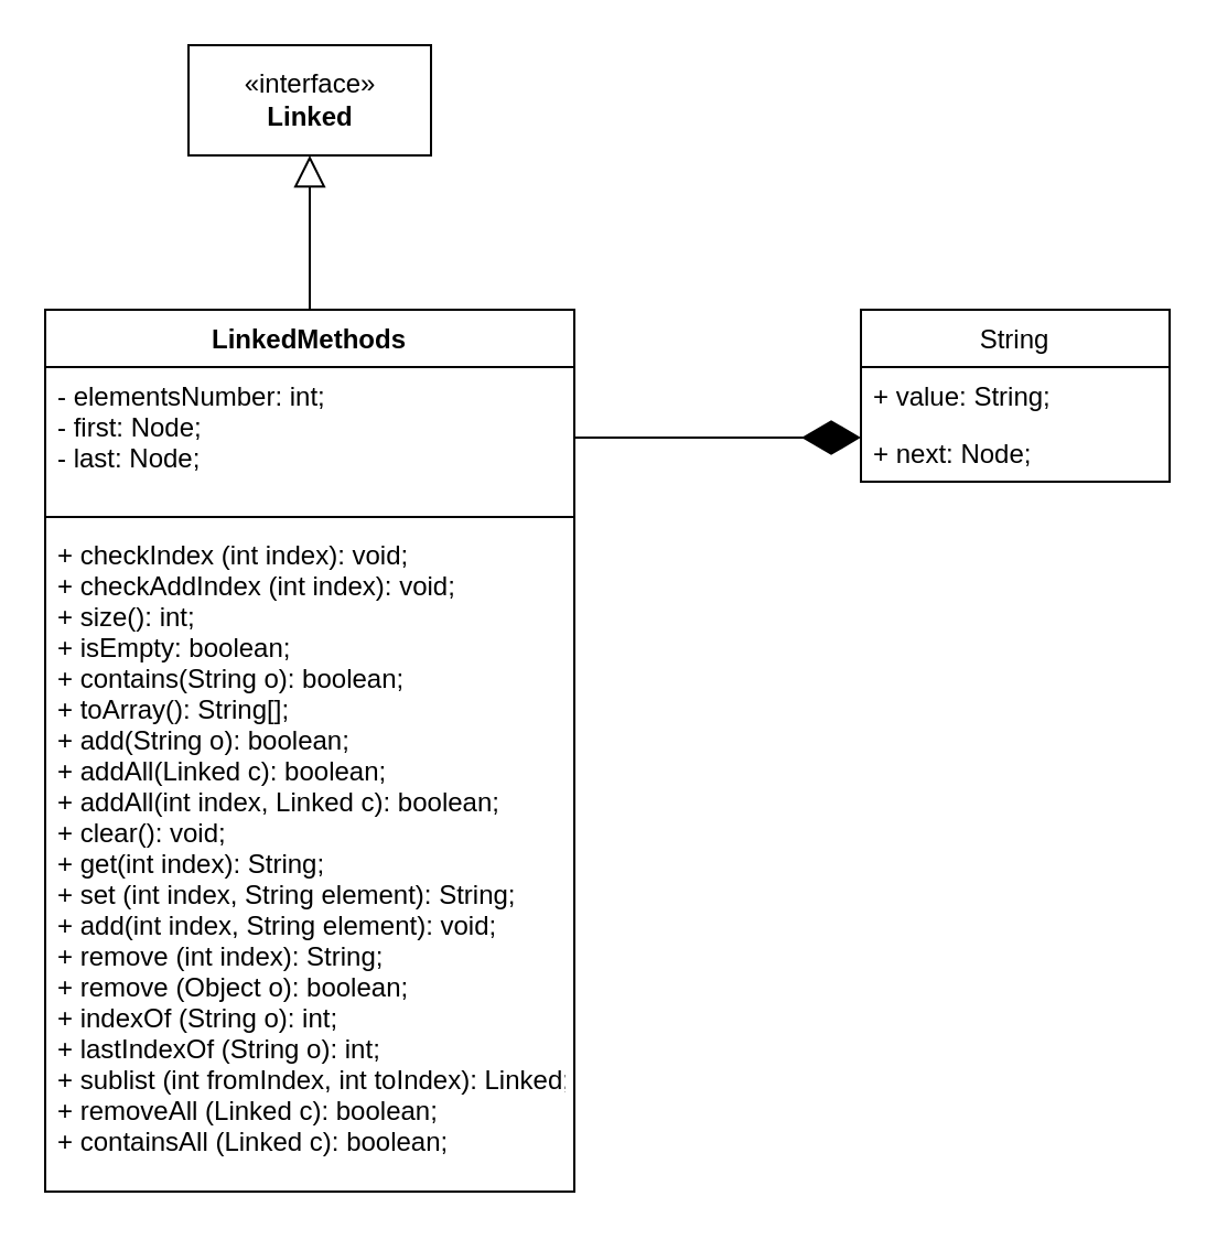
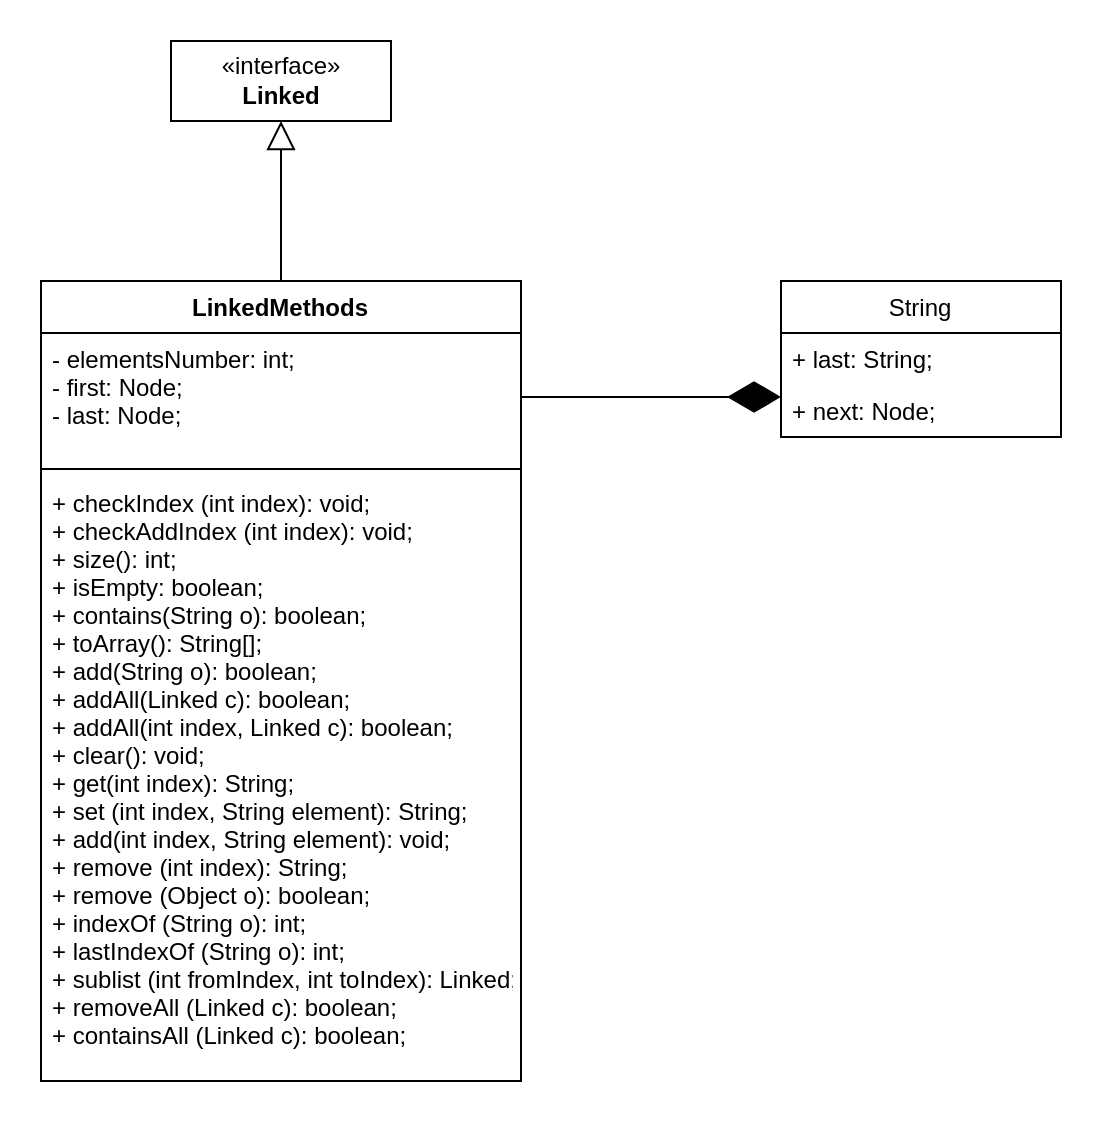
  <mxCell id="0" />
  <mxCell id="1" parent="0" />
  <mxCell id="2" value="LinkedMethods" style="swimlane;fontStyle=1;align=center;verticalAlign=top;childLayout=stackLayout;horizontal=1;startSize=26;horizontalStack=0;resizeParent=1;resizeParentMax=0;resizeLast=0;collapsible=1;marginBottom=0;" vertex="1" parent="1"><mxGeometry x="20" y="140" width="240" height="400" as="geometry" /></mxCell>
  <mxCell id="3" value="- elementsNumber: int;&#10;- first: Node;&#10;- last: Node;" style="text;strokeColor=none;fillColor=none;align=left;verticalAlign=top;spacingLeft=4;spacingRight=4;overflow=hidden;rotatable=0;points=[[0,0.5],[1,0.5]];portConstraint=eastwest;" vertex="1" parent="2"><mxGeometry y="26" width="240" height="64" as="geometry" /></mxCell>
  <mxCell id="4" value="" style="line;strokeWidth=1;fillColor=none;align=left;verticalAlign=middle;spacingTop=-1;spacingLeft=3;spacingRight=3;rotatable=0;labelPosition=right;points=[];portConstraint=eastwest;" vertex="1" parent="2"><mxGeometry y="90" width="240" height="8" as="geometry" /></mxCell>
  <mxCell id="5" value="+ checkIndex (int index): void;&#10;+ checkAddIndex (int index): void;&#10;+ size(): int;&#10;+ isEmpty: boolean;&#10;+ contains(String o): boolean;&#10;+ toArray(): String[];&#10;+ add(String o): boolean;&#10;+ addAll(Linked c): boolean;&#10;+ addAll(int index, Linked c): boolean;&#10;+ clear(): void;&#10;+ get(int index): String;&#10;+ set (int index, String element): String;&#10;+ add(int index, String element): void;&#10;+ remove (int index): String;&#10;+ remove (Object o): boolean;&#10;+ indexOf (String o): int;&#10;+ lastIndexOf (String o): int;&#10;+ sublist (int fromIndex, int toIndex): Linked;&#10;+ removeAll (Linked c): boolean;&#10;+ containsAll (Linked c): boolean;" style="text;strokeColor=none;fillColor=none;align=left;verticalAlign=top;spacingLeft=4;spacingRight=4;overflow=hidden;rotatable=0;points=[[0,0.5],[1,0.5]];portConstraint=eastwest;" vertex="1" parent="2"><mxGeometry y="98" width="240" height="302" as="geometry" /></mxCell>
  <mxCell id="6" value="" style="endArrow=block;dashed=0;endFill=0;endSize=12;html=1;exitX=0.5;exitY=0;exitDx=0;exitDy=0;entryX=0.5;entryY=1;entryDx=0;entryDy=0;" edge="1" parent="1" source="2" target="7"><mxGeometry width="160" relative="1" as="geometry"><mxPoint x="20" y="310" as="sourcePoint" /><mxPoint x="-110" y="237" as="targetPoint" /><Array as="points" /></mxGeometry></mxCell>
- <mxCell id="7" value="«interface»&lt;br&gt;&lt;b&gt;Linked&lt;/b&gt;" style="html=1;" vertex="1" parent="1"><mxGeometry x="85" y="20" width="110" height="50" as="geometry" /></mxCell>
+ <mxCell id="7" value="«interface»&lt;br&gt;&lt;b&gt;Linked&lt;/b&gt;" style="html=1;" vertex="1" parent="1"><mxGeometry x="85" y="20" width="110" height="40" as="geometry" /></mxCell>
  <mxCell id="8" value="" style="endArrow=diamondThin;endFill=1;endSize=24;html=1;exitX=1;exitY=0.5;exitDx=0;exitDy=0;" edge="1" parent="1" source="3"><mxGeometry width="160" relative="1" as="geometry"><mxPoint x="262" y="171" as="sourcePoint" /><mxPoint x="390" y="198" as="targetPoint" /></mxGeometry></mxCell>
  <mxCell id="9" value="String" style="swimlane;fontStyle=0;childLayout=stackLayout;horizontal=1;startSize=26;fillColor=none;horizontalStack=0;resizeParent=1;resizeParentMax=0;resizeLast=0;collapsible=1;marginBottom=0;" vertex="1" parent="1"><mxGeometry x="390" y="140" width="140" height="78" as="geometry" /></mxCell>
- <mxCell id="10" value="+ value: String;" style="text;strokeColor=none;fillColor=none;align=left;verticalAlign=top;spacingLeft=4;spacingRight=4;overflow=hidden;rotatable=0;points=[[0,0.5],[1,0.5]];portConstraint=eastwest;" vertex="1" parent="9"><mxGeometry y="26" width="140" height="26" as="geometry" /></mxCell>
+ <mxCell id="10" value="+ last: String;" style="text;strokeColor=none;fillColor=none;align=left;verticalAlign=top;spacingLeft=4;spacingRight=4;overflow=hidden;rotatable=0;points=[[0,0.5],[1,0.5]];portConstraint=eastwest;" vertex="1" parent="9"><mxGeometry y="26" width="140" height="26" as="geometry" /></mxCell>
  <mxCell id="11" value="+ next: Node;" style="text;strokeColor=none;fillColor=none;align=left;verticalAlign=top;spacingLeft=4;spacingRight=4;overflow=hidden;rotatable=0;points=[[0,0.5],[1,0.5]];portConstraint=eastwest;" vertex="1" parent="9"><mxGeometry y="52" width="140" height="26" as="geometry" /></mxCell>
